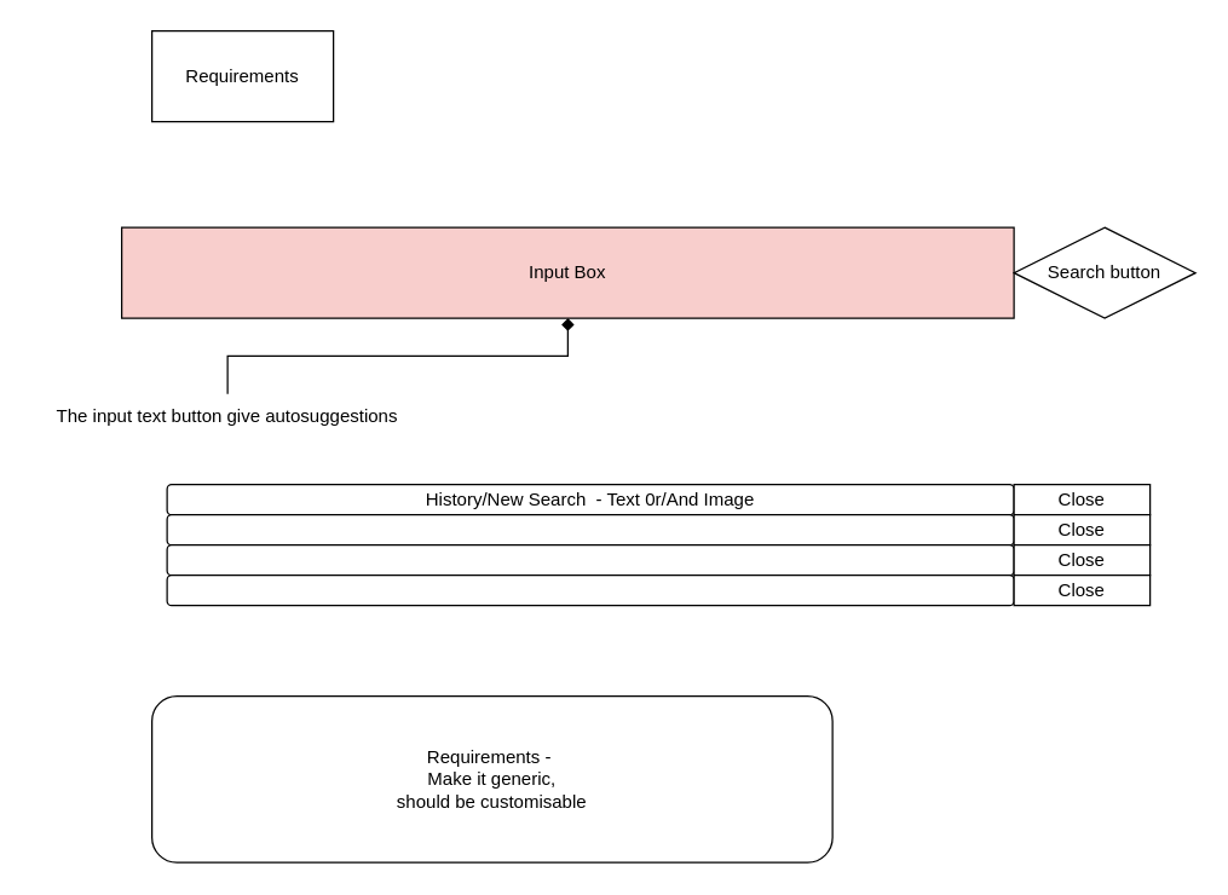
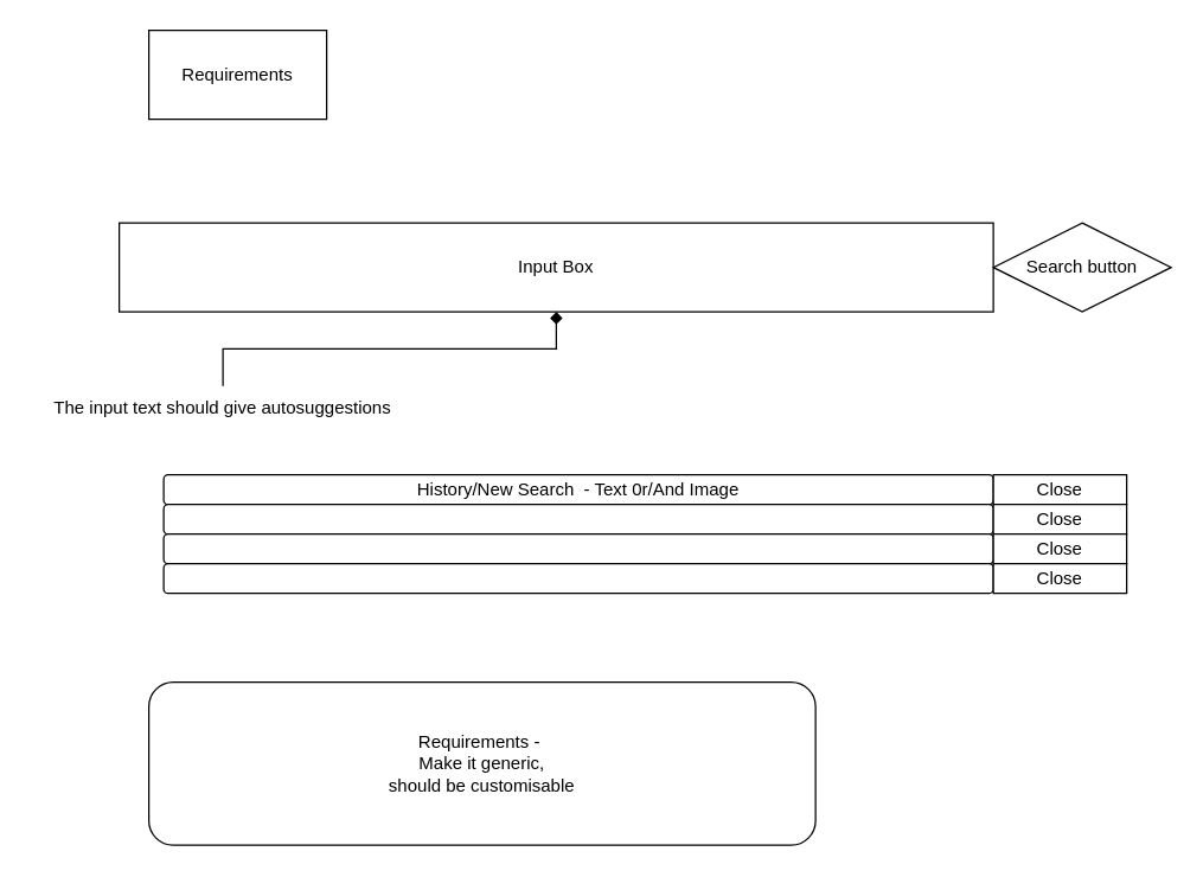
  <mxCell id="0" />
  <mxCell id="1" parent="0" />
  <mxCell id="2" value="Requirements" style="rounded=0;whiteSpace=wrap;html=1;" vertex="1" parent="1"><mxGeometry x="100" y="20" width="120" height="60" as="geometry" /></mxCell>
- <mxCell id="3" value="Input Box" style="rounded=0;whiteSpace=wrap;html=1;fillColor=#f8cecc;" vertex="1" parent="1"><mxGeometry x="80" y="150" width="590" height="60" as="geometry" /></mxCell>
+ <mxCell id="3" value="Input Box" style="rounded=0;whiteSpace=wrap;html=1;" vertex="1" parent="1"><mxGeometry x="80" y="150" width="590" height="60" as="geometry" /></mxCell>
  <mxCell id="4" value="Search button" style="rhombus;whiteSpace=wrap;html=1;" vertex="1" parent="1"><mxGeometry x="670" y="150" width="120" height="60" as="geometry" /></mxCell>
  <mxCell id="5" style="edgeStyle=orthogonalEdgeStyle;rounded=0;orthogonalLoop=1;jettySize=auto;html=1;endArrow=diamond;" edge="1" parent="1" source="6" target="3"><mxGeometry relative="1" as="geometry" /></mxCell>
- <mxCell id="6" value="The input text button give autosuggestions" style="text;html=1;align=center;verticalAlign=middle;whiteSpace=wrap;rounded=0;" vertex="1" parent="1"><mxGeometry x="20" y="260" width="260" height="30" as="geometry" /></mxCell>
+ <mxCell id="6" value="The input text should give autosuggestions" style="text;html=1;align=center;verticalAlign=middle;whiteSpace=wrap;rounded=0;" vertex="1" parent="1"><mxGeometry x="20" y="260" width="260" height="30" as="geometry" /></mxCell>
  <mxCell id="7" value="History/New Search&amp;nbsp; - Text 0r/And Image" style="rounded=1;whiteSpace=wrap;html=1;" vertex="1" parent="1"><mxGeometry x="110" y="320" width="560" height="20" as="geometry" /></mxCell>
  <mxCell id="8" value="" style="rounded=1;whiteSpace=wrap;html=1;" vertex="1" parent="1"><mxGeometry x="110" y="340" width="560" height="20" as="geometry" /></mxCell>
  <mxCell id="9" value="" style="rounded=1;whiteSpace=wrap;html=1;" vertex="1" parent="1"><mxGeometry x="110" y="360" width="560" height="20" as="geometry" /></mxCell>
  <mxCell id="10" value="" style="rounded=1;whiteSpace=wrap;html=1;" vertex="1" parent="1"><mxGeometry x="110" y="380" width="560" height="20" as="geometry" /></mxCell>
  <mxCell id="11" value="Close" style="rounded=0;whiteSpace=wrap;html=1;" vertex="1" parent="1"><mxGeometry x="670" y="320" width="90" height="20" as="geometry" /></mxCell>
  <mxCell id="12" value="Close" style="rounded=0;whiteSpace=wrap;html=1;" vertex="1" parent="1"><mxGeometry x="670" y="340" width="90" height="20" as="geometry" /></mxCell>
  <mxCell id="13" value="Close" style="rounded=0;whiteSpace=wrap;html=1;" vertex="1" parent="1"><mxGeometry x="670" y="360" width="90" height="20" as="geometry" /></mxCell>
  <mxCell id="14" value="Close" style="rounded=0;whiteSpace=wrap;html=1;" vertex="1" parent="1"><mxGeometry x="670" y="380" width="90" height="20" as="geometry" /></mxCell>
  <mxCell id="15" value="Requirements -&amp;nbsp;&lt;br&gt;Make it generic,&lt;br&gt;should be customisable" style="rounded=1;whiteSpace=wrap;html=1;" vertex="1" parent="1"><mxGeometry x="100" y="460" width="450" height="110" as="geometry" /></mxCell>
